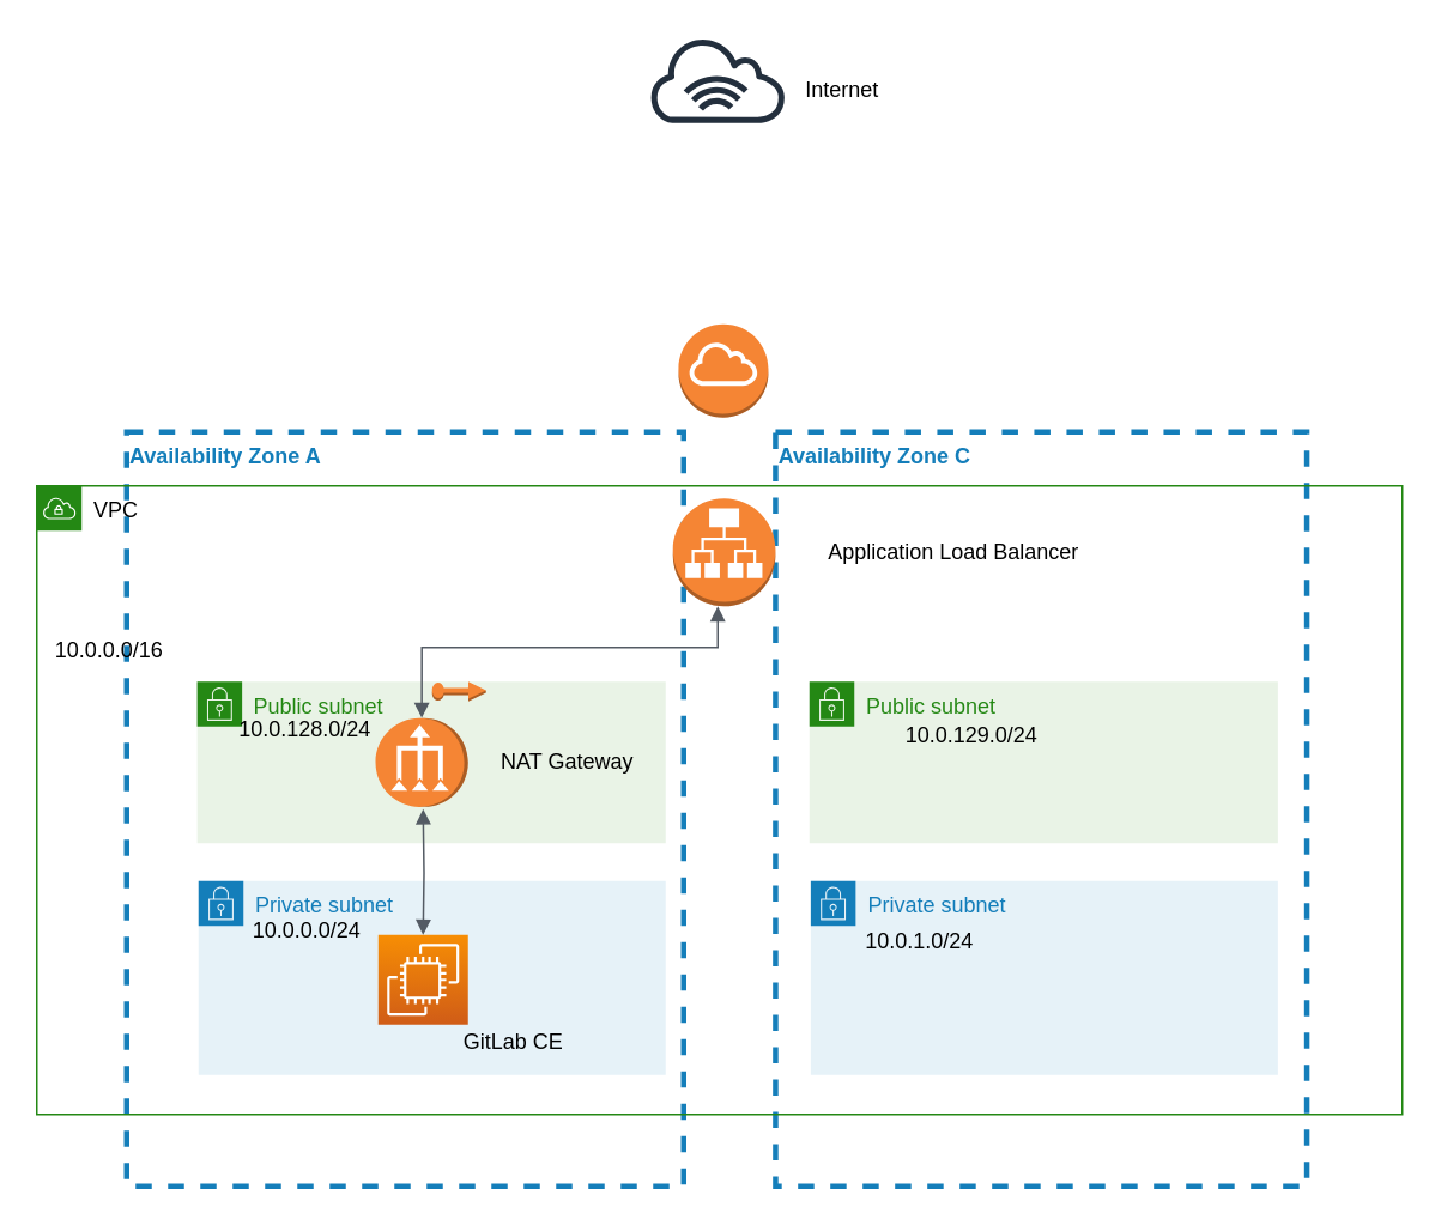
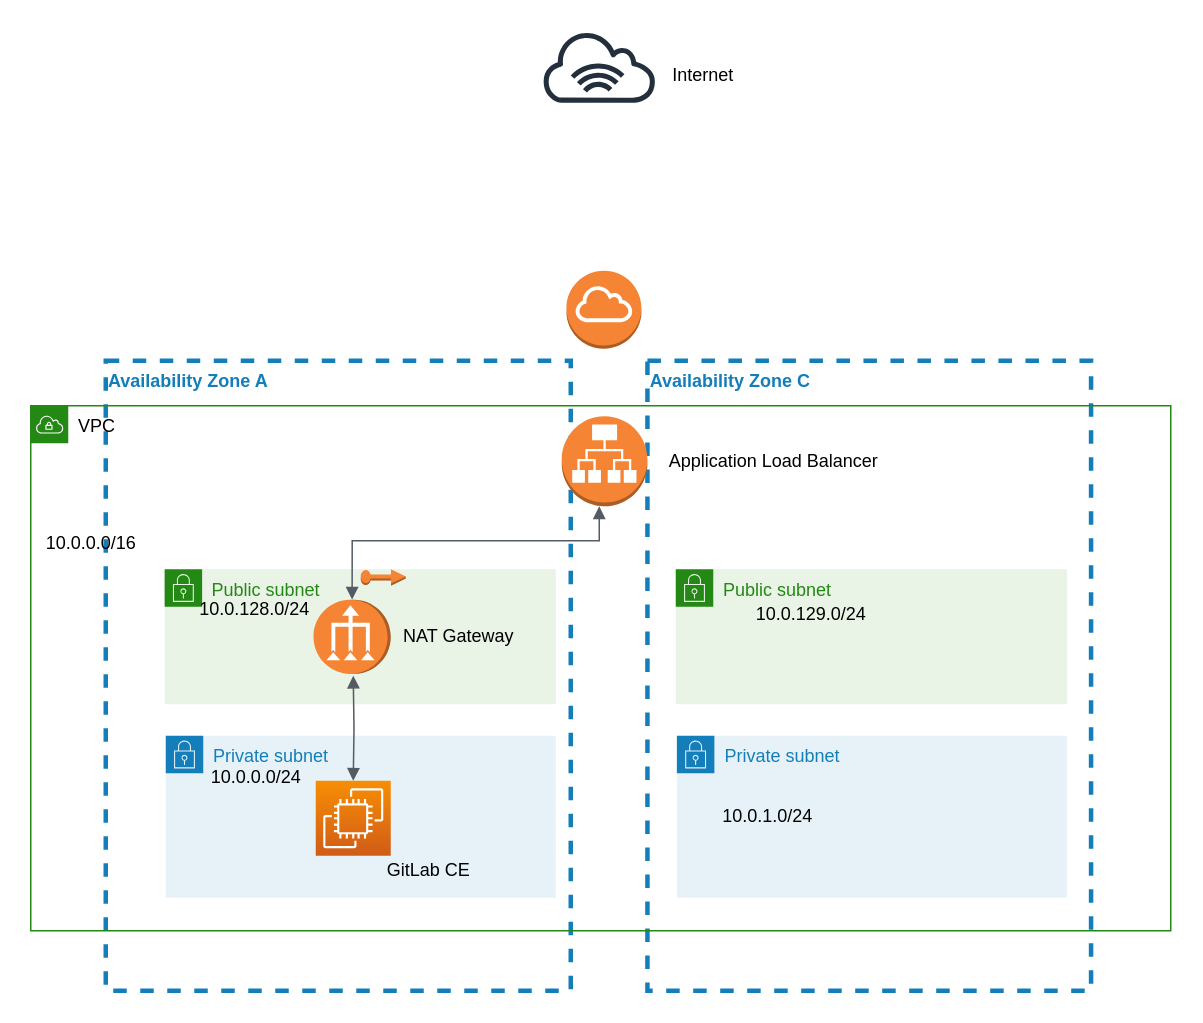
  <mxCell id="0" />
  <mxCell id="1" parent="0" />
  <mxCell id="2" value="Availability Zone C" style="fillColor=none;strokeColor=#147EBA;dashed=1;verticalAlign=top;fontStyle=1;fontColor=#147EBA;align=left;strokeWidth=3;" vertex="1" parent="1"><mxGeometry x="431.13" y="240" width="295.75" height="420" as="geometry" /></mxCell>
  <mxCell id="3" value="Availability Zone A" style="fillColor=none;strokeColor=#147EBA;dashed=1;verticalAlign=top;fontStyle=1;fontColor=#147EBA;align=left;strokeWidth=3;" vertex="1" parent="1"><mxGeometry x="70" y="240" width="310" height="420" as="geometry" /></mxCell>
  <mxCell id="4" value="Private subnet" style="points=[[0,0],[0.25,0],[0.5,0],[0.75,0],[1,0],[1,0.25],[1,0.5],[1,0.75],[1,1],[0.75,1],[0.5,1],[0.25,1],[0,1],[0,0.75],[0,0.5],[0,0.25]];outlineConnect=0;gradientColor=none;html=1;whiteSpace=wrap;fontSize=12;fontStyle=0;container=1;pointerEvents=0;collapsible=0;recursiveResize=0;shape=mxgraph.aws4.group;grIcon=mxgraph.aws4.group_security_group;grStroke=0;strokeColor=#147EBA;fillColor=#E6F2F8;verticalAlign=top;align=left;spacingLeft=30;fontColor=#147EBA;dashed=0;" vertex="1" parent="1"><mxGeometry x="110" y="490" width="260" height="108" as="geometry" /></mxCell>
  <mxCell id="5" value="" style="sketch=0;points=[[0,0,0],[0.25,0,0],[0.5,0,0],[0.75,0,0],[1,0,0],[0,1,0],[0.25,1,0],[0.5,1,0],[0.75,1,0],[1,1,0],[0,0.25,0],[0,0.5,0],[0,0.75,0],[1,0.25,0],[1,0.5,0],[1,0.75,0]];outlineConnect=0;fontColor=#232F3E;gradientColor=#F78E04;gradientDirection=north;fillColor=#D05C17;strokeColor=#ffffff;dashed=0;verticalLabelPosition=bottom;verticalAlign=top;align=center;html=1;fontSize=12;fontStyle=0;aspect=fixed;shape=mxgraph.aws4.resourceIcon;resIcon=mxgraph.aws4.ec2;" vertex="1" parent="4"><mxGeometry x="100" y="30" width="50" height="50" as="geometry" /></mxCell>
  <mxCell id="6" value="GitLab CE" style="text;html=1;align=center;verticalAlign=middle;resizable=0;points=[];autosize=1;strokeColor=none;fillColor=none;fontColor=#000000;" vertex="1" parent="4"><mxGeometry x="140" y="80" width="70" height="20" as="geometry" /></mxCell>
  <mxCell id="7" value="10.0.0.0/24" style="text;html=1;align=center;verticalAlign=middle;resizable=0;points=[];autosize=1;strokeColor=none;fillColor=none;fontColor=#000000;" vertex="1" parent="4"><mxGeometry x="20" y="18" width="80" height="20" as="geometry" /></mxCell>
  <mxCell id="8" value="Public subnet" style="points=[[0,0],[0.25,0],[0.5,0],[0.75,0],[1,0],[1,0.25],[1,0.5],[1,0.75],[1,1],[0.75,1],[0.5,1],[0.25,1],[0,1],[0,0.75],[0,0.5],[0,0.25]];outlineConnect=0;gradientColor=none;html=1;whiteSpace=wrap;fontSize=12;fontStyle=0;container=1;pointerEvents=0;collapsible=0;recursiveResize=0;shape=mxgraph.aws4.group;grIcon=mxgraph.aws4.group_security_group;grStroke=0;strokeColor=#248814;fillColor=#E9F3E6;verticalAlign=top;align=left;spacingLeft=30;fontColor=#248814;dashed=0;" vertex="1" parent="1"><mxGeometry x="109.25" y="379" width="260.75" height="90" as="geometry" /></mxCell>
  <mxCell id="9" value="" style="outlineConnect=0;dashed=0;verticalLabelPosition=bottom;verticalAlign=top;align=center;html=1;shape=mxgraph.aws3.vpc_nat_gateway;fillColor=#F58534;gradientColor=none;fontColor=#000000;direction=north;" vertex="1" parent="8"><mxGeometry x="99.25" y="20.25" width="51.5" height="49.5" as="geometry" /></mxCell>
- <mxCell id="10" value="NAT Gateway" style="text;html=1;align=center;verticalAlign=middle;resizable=0;points=[];autosize=1;strokeColor=none;fillColor=none;fontColor=#000000;" vertex="1" parent="8"><mxGeometry x="160.75" y="35" width="90" height="20" as="geometry" /></mxCell>
+ <mxCell id="10" value="NAT Gateway" style="text;html=1;align=center;verticalAlign=middle;resizable=0;points=[];autosize=1;strokeColor=none;fillColor=none;fontColor=#000000;" vertex="1" parent="8"><mxGeometry x="150.75" y="35" width="90" height="20" as="geometry" /></mxCell>
  <mxCell id="11" value="" style="outlineConnect=0;dashed=0;verticalLabelPosition=bottom;verticalAlign=top;align=center;html=1;shape=mxgraph.aws3.elastic_ip;fillColor=#F58534;gradientColor=none;fontColor=#000000;" vertex="1" parent="8"><mxGeometry x="130.75" width="30" height="11" as="geometry" /></mxCell>
  <mxCell id="12" value="10.0.128.0/24" style="text;html=1;align=center;verticalAlign=middle;resizable=0;points=[];autosize=1;strokeColor=none;fillColor=none;fontColor=#000000;" vertex="1" parent="8"><mxGeometry x="15" y="17.25" width="90" height="20" as="geometry" /></mxCell>
  <mxCell id="13" value="&lt;font color=&quot;#000000&quot;&gt;VPC&lt;/font&gt;" style="points=[[0,0],[0.25,0],[0.5,0],[0.75,0],[1,0],[1,0.25],[1,0.5],[1,0.75],[1,1],[0.75,1],[0.5,1],[0.25,1],[0,1],[0,0.75],[0,0.5],[0,0.25]];outlineConnect=0;gradientColor=none;html=1;whiteSpace=wrap;fontSize=12;fontStyle=0;container=0;pointerEvents=0;collapsible=0;recursiveResize=0;shape=mxgraph.aws4.group;grIcon=mxgraph.aws4.group_vpc;strokeColor=#248814;fillColor=none;verticalAlign=top;align=left;spacingLeft=30;fontColor=#AAB7B8;dashed=0;" vertex="1" parent="1"><mxGeometry x="20" y="270" width="760" height="350" as="geometry" /></mxCell>
  <mxCell id="14" value="" style="edgeStyle=orthogonalEdgeStyle;html=1;endArrow=block;elbow=vertical;startArrow=block;startFill=1;endFill=1;strokeColor=#545B64;rounded=0;fontColor=#000000;entryX=0.5;entryY=0;entryDx=0;entryDy=0;entryPerimeter=0;" edge="1" parent="1" target="5"><mxGeometry width="100" relative="1" as="geometry"><mxPoint x="235" y="450" as="sourcePoint" /><mxPoint x="0" y="420" as="targetPoint" /></mxGeometry></mxCell>
  <mxCell id="15" value="" style="sketch=0;outlineConnect=0;fontColor=#232F3E;gradientColor=none;fillColor=#232F3D;strokeColor=none;dashed=0;verticalLabelPosition=bottom;verticalAlign=top;align=center;html=1;fontSize=12;fontStyle=0;aspect=fixed;pointerEvents=1;shape=mxgraph.aws4.internet_alt1;" vertex="1" parent="1"><mxGeometry x="360" y="20" width="78" height="48" as="geometry" /></mxCell>
  <mxCell id="16" value="Internet" style="text;html=1;align=center;verticalAlign=middle;resizable=0;points=[];autosize=1;strokeColor=none;fillColor=none;fontColor=#000000;" vertex="1" parent="1"><mxGeometry x="438" y="40" width="60" height="20" as="geometry" /></mxCell>
  <mxCell id="17" value="" style="outlineConnect=0;dashed=0;verticalLabelPosition=bottom;verticalAlign=top;align=center;html=1;shape=mxgraph.aws3.internet_gateway;fillColor=#F58534;gradientColor=none;fontColor=#000000;" vertex="1" parent="1"><mxGeometry x="377.13" y="180" width="50" height="52" as="geometry" /></mxCell>
  <mxCell id="18" value="" style="edgeStyle=orthogonalEdgeStyle;html=1;endArrow=block;elbow=vertical;startArrow=block;startFill=1;endFill=1;strokeColor=#545B64;rounded=0;fontColor=#000000;entryX=1;entryY=0.5;entryDx=0;entryDy=0;entryPerimeter=0;" edge="1" parent="1" source="25" target="9"><mxGeometry width="100" relative="1" as="geometry"><mxPoint x="245" y="460" as="sourcePoint" /><mxPoint x="245" y="530" as="targetPoint" /><Array as="points"><mxPoint x="399" y="360" /><mxPoint x="234" y="360" /></Array></mxGeometry></mxCell>
- <mxCell id="19" value="Application Load Balancer" style="text;html=1;align=center;verticalAlign=middle;resizable=0;points=[];autosize=1;strokeColor=none;fillColor=none;fontColor=#000000;" vertex="1" parent="1"><mxGeometry x="450" y="297" width="160" height="20" as="geometry" /></mxCell>
+ <mxCell id="19" value="Application Load Balancer" style="text;html=1;align=center;verticalAlign=middle;resizable=0;points=[];autosize=1;strokeColor=none;fillColor=none;fontColor=#000000;" vertex="1" parent="1"><mxGeometry x="435" y="297" width="160" height="20" as="geometry" /></mxCell>
  <mxCell id="20" value="10.0.0.0/16" style="text;html=1;align=center;verticalAlign=middle;resizable=0;points=[];autosize=1;strokeColor=none;fillColor=none;fontColor=#000000;" vertex="1" parent="1"><mxGeometry x="20" y="352" width="80" height="20" as="geometry" /></mxCell>
  <mxCell id="21" value="Public subnet" style="points=[[0,0],[0.25,0],[0.5,0],[0.75,0],[1,0],[1,0.25],[1,0.5],[1,0.75],[1,1],[0.75,1],[0.5,1],[0.25,1],[0,1],[0,0.75],[0,0.5],[0,0.25]];outlineConnect=0;gradientColor=none;html=1;whiteSpace=wrap;fontSize=12;fontStyle=0;container=1;pointerEvents=0;collapsible=0;recursiveResize=0;shape=mxgraph.aws4.group;grIcon=mxgraph.aws4.group_security_group;grStroke=0;strokeColor=#248814;fillColor=#E9F3E6;verticalAlign=top;align=left;spacingLeft=30;fontColor=#248814;dashed=0;" vertex="1" parent="1"><mxGeometry x="450" y="379" width="260.75" height="90" as="geometry" /></mxCell>
  <mxCell id="22" value="10.0.129.0/24" style="text;html=1;align=center;verticalAlign=middle;resizable=0;points=[];autosize=1;strokeColor=none;fillColor=none;fontColor=#000000;" vertex="1" parent="21"><mxGeometry x="45" y="20.25" width="90" height="20" as="geometry" /></mxCell>
  <mxCell id="23" value="Private subnet" style="points=[[0,0],[0.25,0],[0.5,0],[0.75,0],[1,0],[1,0.25],[1,0.5],[1,0.75],[1,1],[0.75,1],[0.5,1],[0.25,1],[0,1],[0,0.75],[0,0.5],[0,0.25]];outlineConnect=0;gradientColor=none;html=1;whiteSpace=wrap;fontSize=12;fontStyle=0;container=1;pointerEvents=0;collapsible=0;recursiveResize=0;shape=mxgraph.aws4.group;grIcon=mxgraph.aws4.group_security_group;grStroke=0;strokeColor=#147EBA;fillColor=#E6F2F8;verticalAlign=top;align=left;spacingLeft=30;fontColor=#147EBA;dashed=0;" vertex="1" parent="1"><mxGeometry x="450.75" y="490" width="260" height="108" as="geometry" /></mxCell>
- <mxCell id="24" value="10.0.1.0/24" style="text;html=1;align=center;verticalAlign=middle;resizable=0;points=[];autosize=1;strokeColor=none;fillColor=none;fontColor=#000000;" vertex="1" parent="23"><mxGeometry x="20" y="24" width="80" height="20" as="geometry" /></mxCell>
+ <mxCell id="24" value="10.0.1.0/24" style="text;html=1;align=center;verticalAlign=middle;resizable=0;points=[];autosize=1;strokeColor=none;fillColor=none;fontColor=#000000;" vertex="1" parent="23"><mxGeometry x="20" y="44" width="80" height="20" as="geometry" /></mxCell>
  <mxCell id="25" value="" style="outlineConnect=0;dashed=0;verticalLabelPosition=bottom;verticalAlign=top;align=center;html=1;shape=mxgraph.aws3.application_load_balancer;fillColor=#F58534;gradientColor=none;fontColor=#000000;" vertex="1" parent="1"><mxGeometry x="374" y="277" width="57.13" height="60" as="geometry" /></mxCell>
